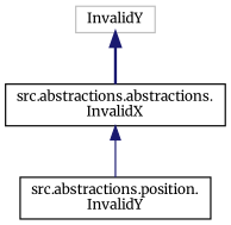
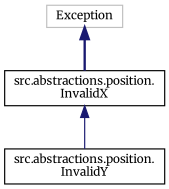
  digraph {
    fontname=Merriweather
    rankdir=TB
    node [color=black fillcolor=white fontname=Merriweather fontsize=10 shape=record style=filled]
    edge [color=midnightblue dir=back fontname=Merriweather fontsize=10 labelfontname=Helvetica labelfontsize=10]
-   n1 [color=grey75 height=0.2 label=InvalidY width=0.4]
-   n2 [height=0.2 label="src.abstractions.abstractions.\lInvalidX" width=0.4]
+   n1 [color=grey75 height=0.2 label=Exception width=0.4]
+   n2 [height=0.2 label="src.abstractions.position.\lInvalidX" width=0.4]
    n3 [height=0.2 label="src.abstractions.position.\lInvalidY" width=0.4]
    n1 -> n2 [style=bold]
    n2 -> n3 [style=solid]
  }
